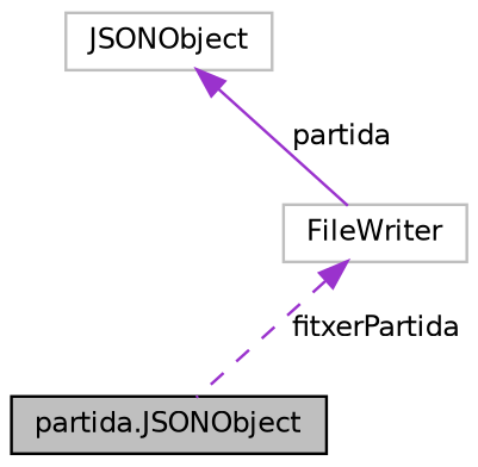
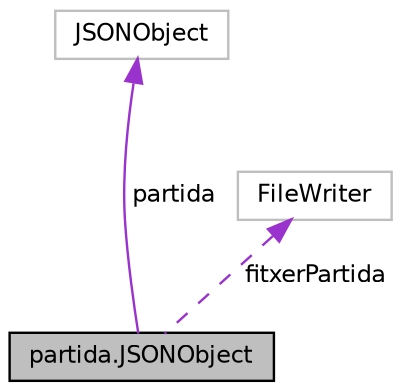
  digraph {
    node [color=grey75 fillcolor=white fontname=Helvetica fontsize=10 shape=record style=filled]
    edge [color=darkorchid3 dir=back fontname=Helvetica fontsize=10 labelfontname=Helvetica labelfontsize=10]
    n1 [color=black fillcolor=grey75 fontcolor=black height=0.2 label="partida.JSONObject" width=0.4]
    n2 [height=0.2 label=JSONObject width=0.4]
    n3 [height=0.2 label=FileWriter width=0.4]
-   n2 -> n3 [label=" partida" style=solid]
+   n2 -> n1 [label=" partida" style=solid]
    n3 -> n1 [label=" fitxerPartida" style=dashed]
  }
